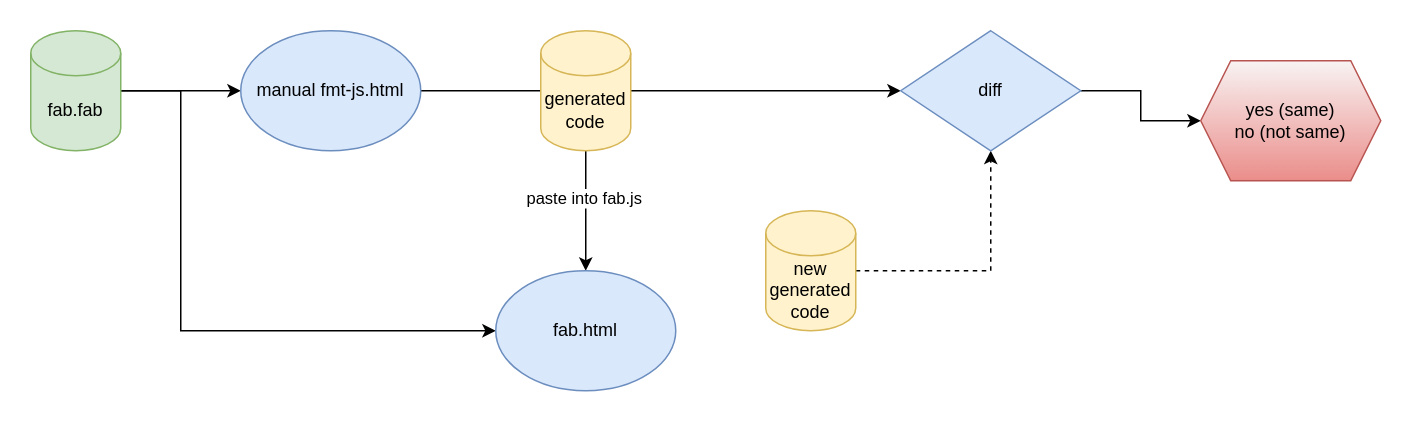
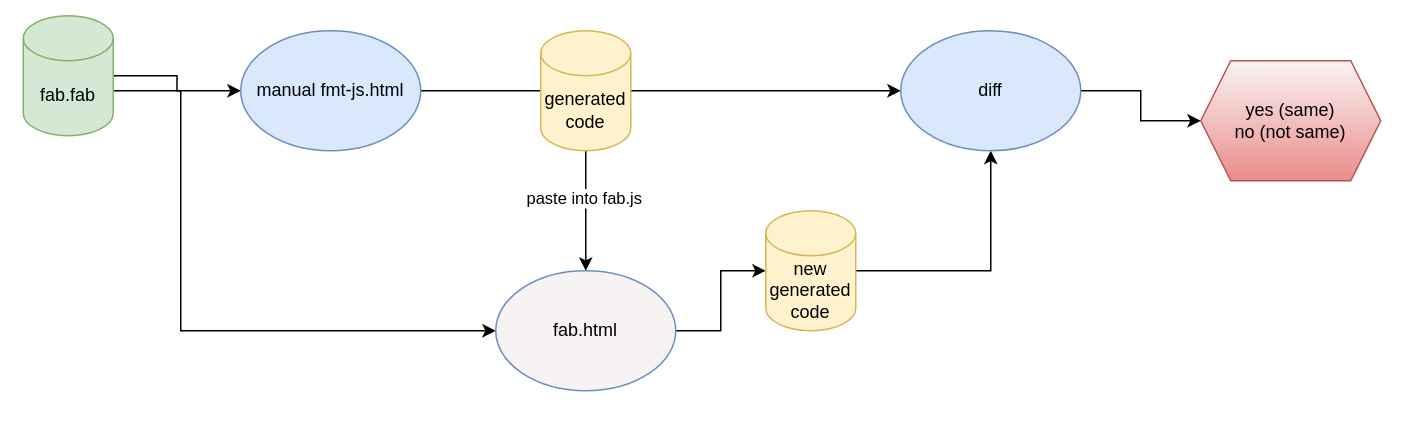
  <mxCell id="0" />
  <mxCell id="1" parent="0" />
  <mxCell id="2" style="edgeStyle=orthogonalEdgeStyle;rounded=0;orthogonalLoop=1;jettySize=auto;html=1;exitX=1;exitY=0.5;exitDx=0;exitDy=0;exitPerimeter=0;entryX=0;entryY=0.5;entryDx=0;entryDy=0;" edge="1" parent="1" source="4" target="6"><mxGeometry relative="1" as="geometry" /></mxCell>
  <mxCell id="3" style="edgeStyle=orthogonalEdgeStyle;rounded=0;orthogonalLoop=1;jettySize=auto;html=1;exitX=1;exitY=0.5;exitDx=0;exitDy=0;exitPerimeter=0;entryX=0;entryY=0.5;entryDx=0;entryDy=0;" edge="1" parent="1" source="4" target="12"><mxGeometry relative="1" as="geometry"><Array as="points"><mxPoint x="120" y="60" /><mxPoint x="120" y="220" /></Array></mxGeometry></mxCell>
- <mxCell id="4" value="fab.fab" style="shape=cylinder3;whiteSpace=wrap;html=1;boundedLbl=1;backgroundOutline=1;size=15;fillColor=#d5e8d4;strokeColor=#82b366;" vertex="1" parent="1"><mxGeometry x="20" y="20" width="60" height="80" as="geometry" /></mxCell>
+ <mxCell id="4" value="fab.fab" style="shape=cylinder3;whiteSpace=wrap;html=1;boundedLbl=1;backgroundOutline=1;size=15;fillColor=#d5e8d4;strokeColor=#82b366;" vertex="1" parent="1"><mxGeometry x="15" y="10" width="60" height="80" as="geometry" /></mxCell>
  <mxCell id="5" style="edgeStyle=orthogonalEdgeStyle;rounded=0;orthogonalLoop=1;jettySize=auto;html=1;exitX=1;exitY=0.5;exitDx=0;exitDy=0;entryX=0;entryY=0.5;entryDx=0;entryDy=0;entryPerimeter=0;endArrow=none;" edge="1" parent="1" source="6" target="10"><mxGeometry relative="1" as="geometry" /></mxCell>
  <mxCell id="6" value="manual fmt-js.html" style="ellipse;whiteSpace=wrap;html=1;fillColor=#dae8fc;strokeColor=#6c8ebf;" vertex="1" parent="1"><mxGeometry x="160" y="20" width="120" height="80" as="geometry" /></mxCell>
  <mxCell id="7" style="edgeStyle=orthogonalEdgeStyle;rounded=0;orthogonalLoop=1;jettySize=auto;html=1;exitX=0.5;exitY=1;exitDx=0;exitDy=0;exitPerimeter=0;" edge="1" parent="1" source="10" target="12"><mxGeometry relative="1" as="geometry" /></mxCell>
  <mxCell id="8" value="paste into fab.js" style="edgeLabel;html=1;align=center;verticalAlign=middle;resizable=0;points=[];" vertex="1" connectable="0" parent="7"><mxGeometry x="-0.225" y="-2" relative="1" as="geometry"><mxPoint as="offset" /></mxGeometry></mxCell>
  <mxCell id="9" style="edgeStyle=orthogonalEdgeStyle;rounded=0;orthogonalLoop=1;jettySize=auto;html=1;exitX=1;exitY=0.5;exitDx=0;exitDy=0;exitPerimeter=0;" edge="1" parent="1" source="10" target="16"><mxGeometry relative="1" as="geometry" /></mxCell>
  <mxCell id="10" value="generated code" style="shape=cylinder3;whiteSpace=wrap;html=1;boundedLbl=1;backgroundOutline=1;size=15;fillColor=#fff2cc;strokeColor=#d6b656;" vertex="1" parent="1"><mxGeometry x="360" y="20" width="60" height="80" as="geometry" /></mxCell>
- <mxCell id="12" value="fab.html" style="ellipse;whiteSpace=wrap;html=1;fillColor=#dae8fc;strokeColor=#6c8ebf;" vertex="1" parent="1"><mxGeometry x="330" y="180" width="120" height="80" as="geometry" /></mxCell>
- <mxCell id="13" style="edgeStyle=orthogonalEdgeStyle;rounded=0;orthogonalLoop=1;jettySize=auto;html=1;exitX=1;exitY=0.5;exitDx=0;exitDy=0;exitPerimeter=0;entryX=0.5;entryY=1;entryDx=0;entryDy=0;dashed=1;" edge="1" parent="1" source="14" target="16"><mxGeometry relative="1" as="geometry" /></mxCell>
+ <mxCell id="11" style="edgeStyle=orthogonalEdgeStyle;rounded=0;orthogonalLoop=1;jettySize=auto;html=1;exitX=1;exitY=0.5;exitDx=0;exitDy=0;entryX=0;entryY=0.5;entryDx=0;entryDy=0;entryPerimeter=0;" edge="1" parent="1" source="12" target="14"><mxGeometry relative="1" as="geometry" /></mxCell>
+ <mxCell id="12" value="fab.html" style="ellipse;whiteSpace=wrap;html=1;fillColor=#f8f3f3;strokeColor=#6c8ebf;" vertex="1" parent="1"><mxGeometry x="330" y="180" width="120" height="80" as="geometry" /></mxCell>
+ <mxCell id="13" style="edgeStyle=orthogonalEdgeStyle;rounded=0;orthogonalLoop=1;jettySize=auto;html=1;exitX=1;exitY=0.5;exitDx=0;exitDy=0;exitPerimeter=0;entryX=0.5;entryY=1;entryDx=0;entryDy=0;" edge="1" parent="1" source="14" target="16"><mxGeometry relative="1" as="geometry" /></mxCell>
  <mxCell id="14" value="new generated code" style="shape=cylinder3;whiteSpace=wrap;html=1;boundedLbl=1;backgroundOutline=1;size=15;fillColor=#fff2cc;strokeColor=#d6b656;" vertex="1" parent="1"><mxGeometry x="510" y="140" width="60" height="80" as="geometry" /></mxCell>
  <mxCell id="15" style="edgeStyle=orthogonalEdgeStyle;rounded=0;orthogonalLoop=1;jettySize=auto;html=1;exitX=1;exitY=0.5;exitDx=0;exitDy=0;" edge="1" parent="1" source="16" target="17"><mxGeometry relative="1" as="geometry" /></mxCell>
- <mxCell id="16" value="diff" style="rhombus;whiteSpace=wrap;html=1;fillColor=#dae8fc;strokeColor=#6c8ebf;" vertex="1" parent="1"><mxGeometry x="600" y="20" width="120" height="80" as="geometry" /></mxCell>
+ <mxCell id="16" value="diff" style="ellipse;whiteSpace=wrap;html=1;fillColor=#dae8fc;strokeColor=#6c8ebf;" vertex="1" parent="1"><mxGeometry x="600" y="20" width="120" height="80" as="geometry" /></mxCell>
  <mxCell id="17" value="yes (same)&lt;br&gt;no (not same)" style="shape=hexagon;perimeter=hexagonPerimeter2;whiteSpace=wrap;html=1;fixedSize=1;strokeColor=#b85450;gradientColor=#EA8D8A;fillColor=#F8F3F3;" vertex="1" parent="1"><mxGeometry x="800" y="40" width="120" height="80" as="geometry" /></mxCell>
